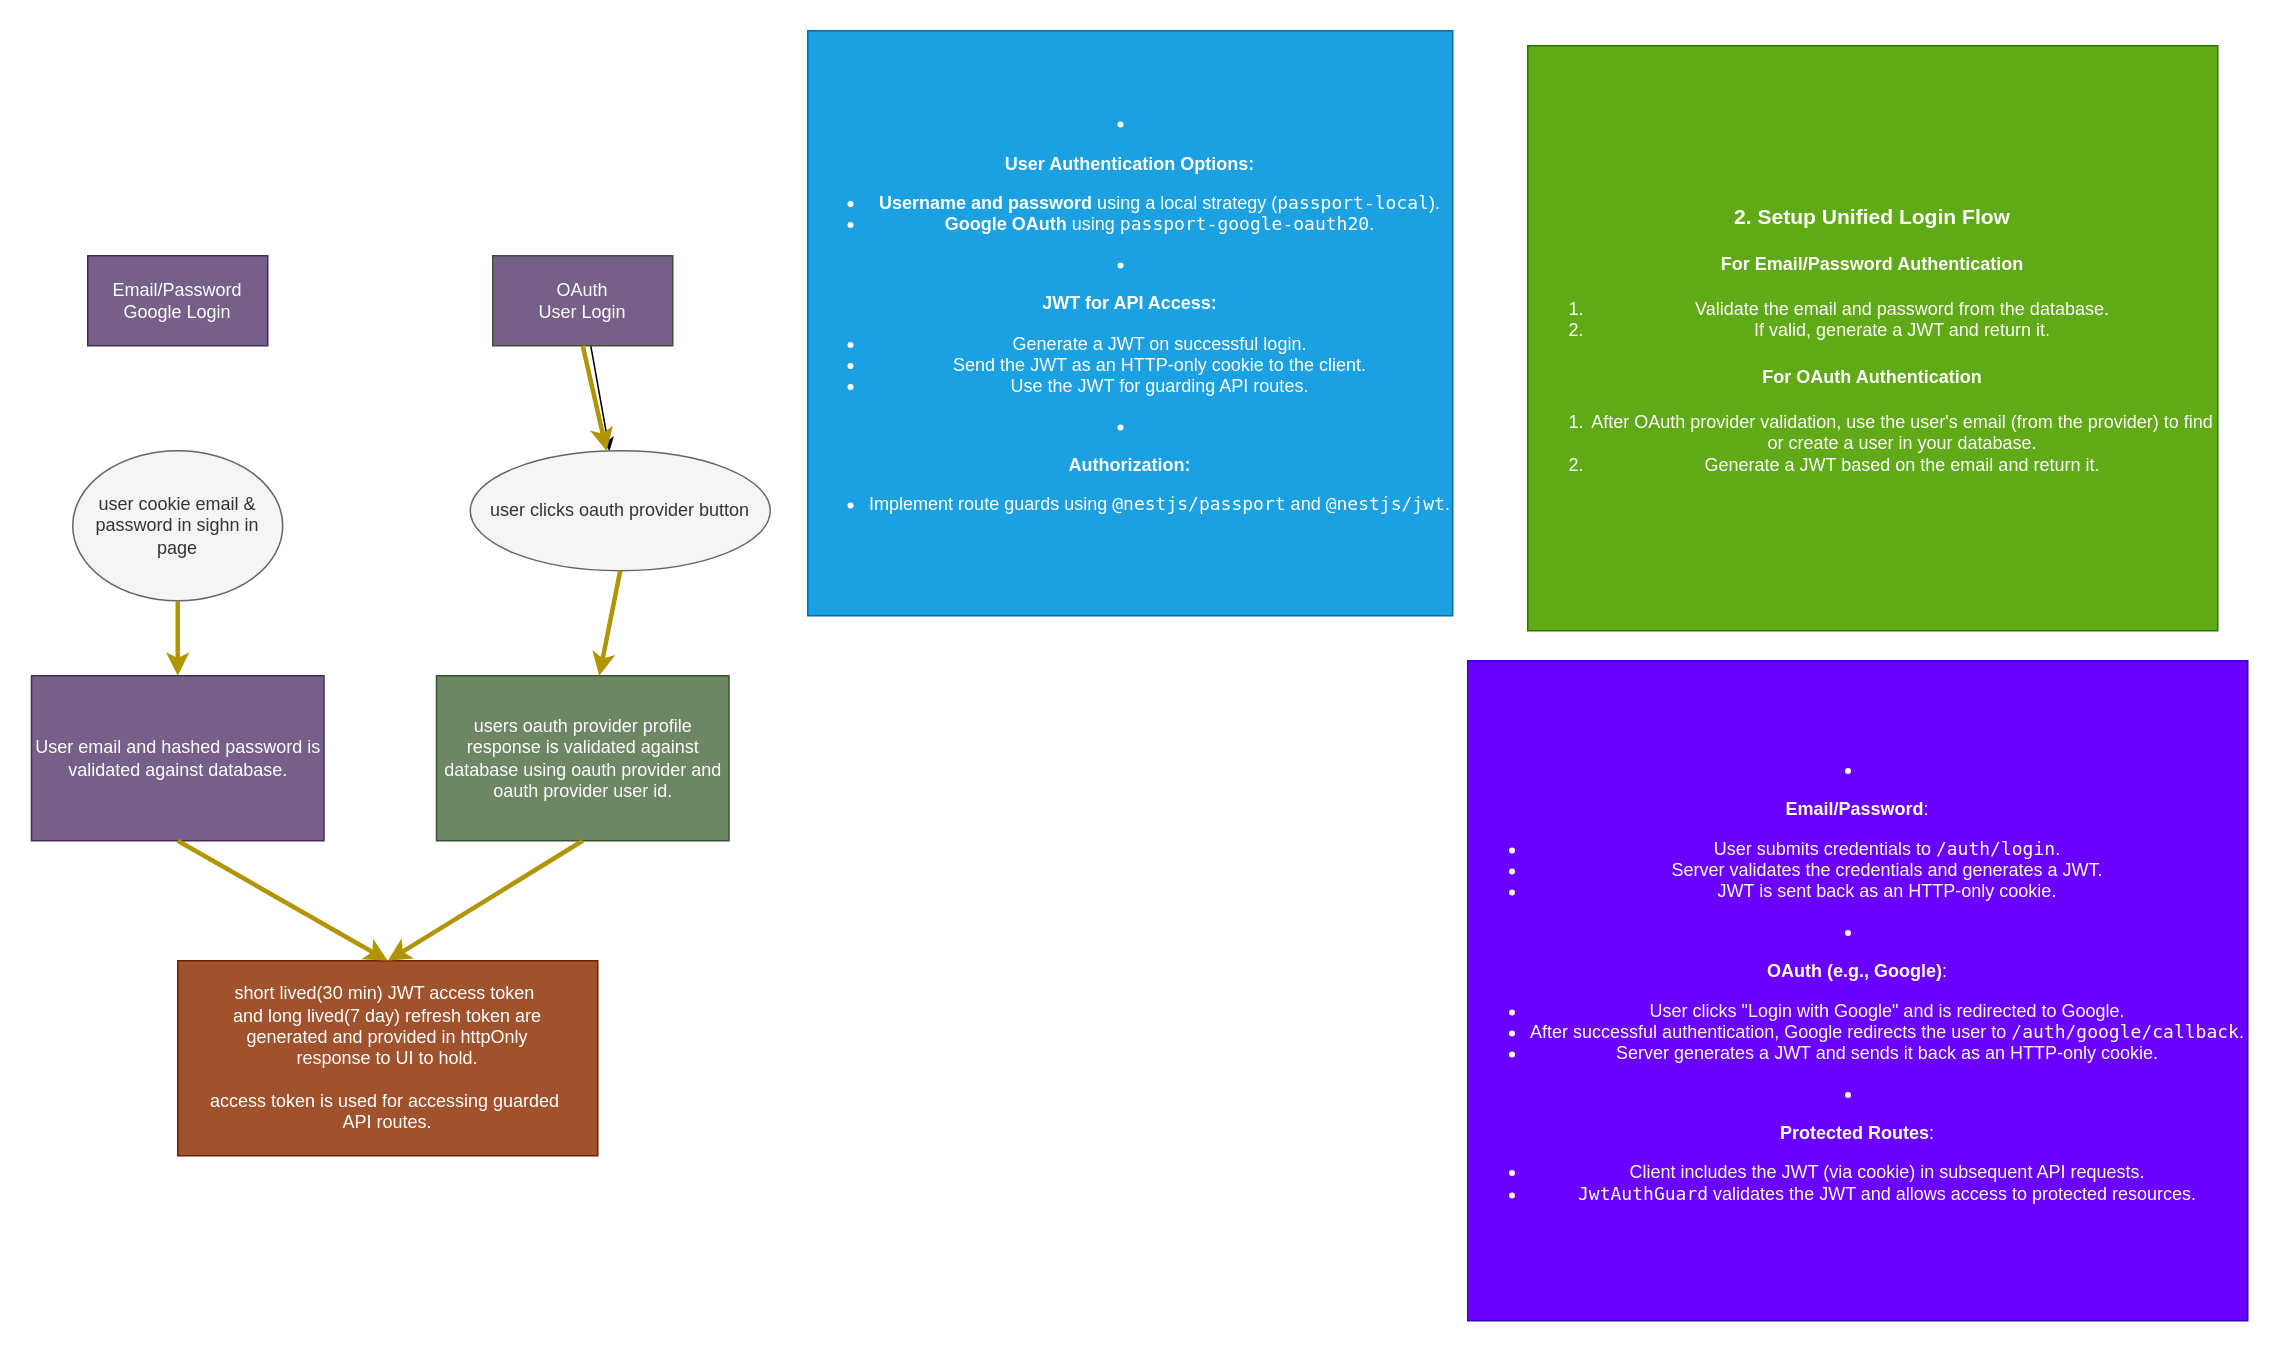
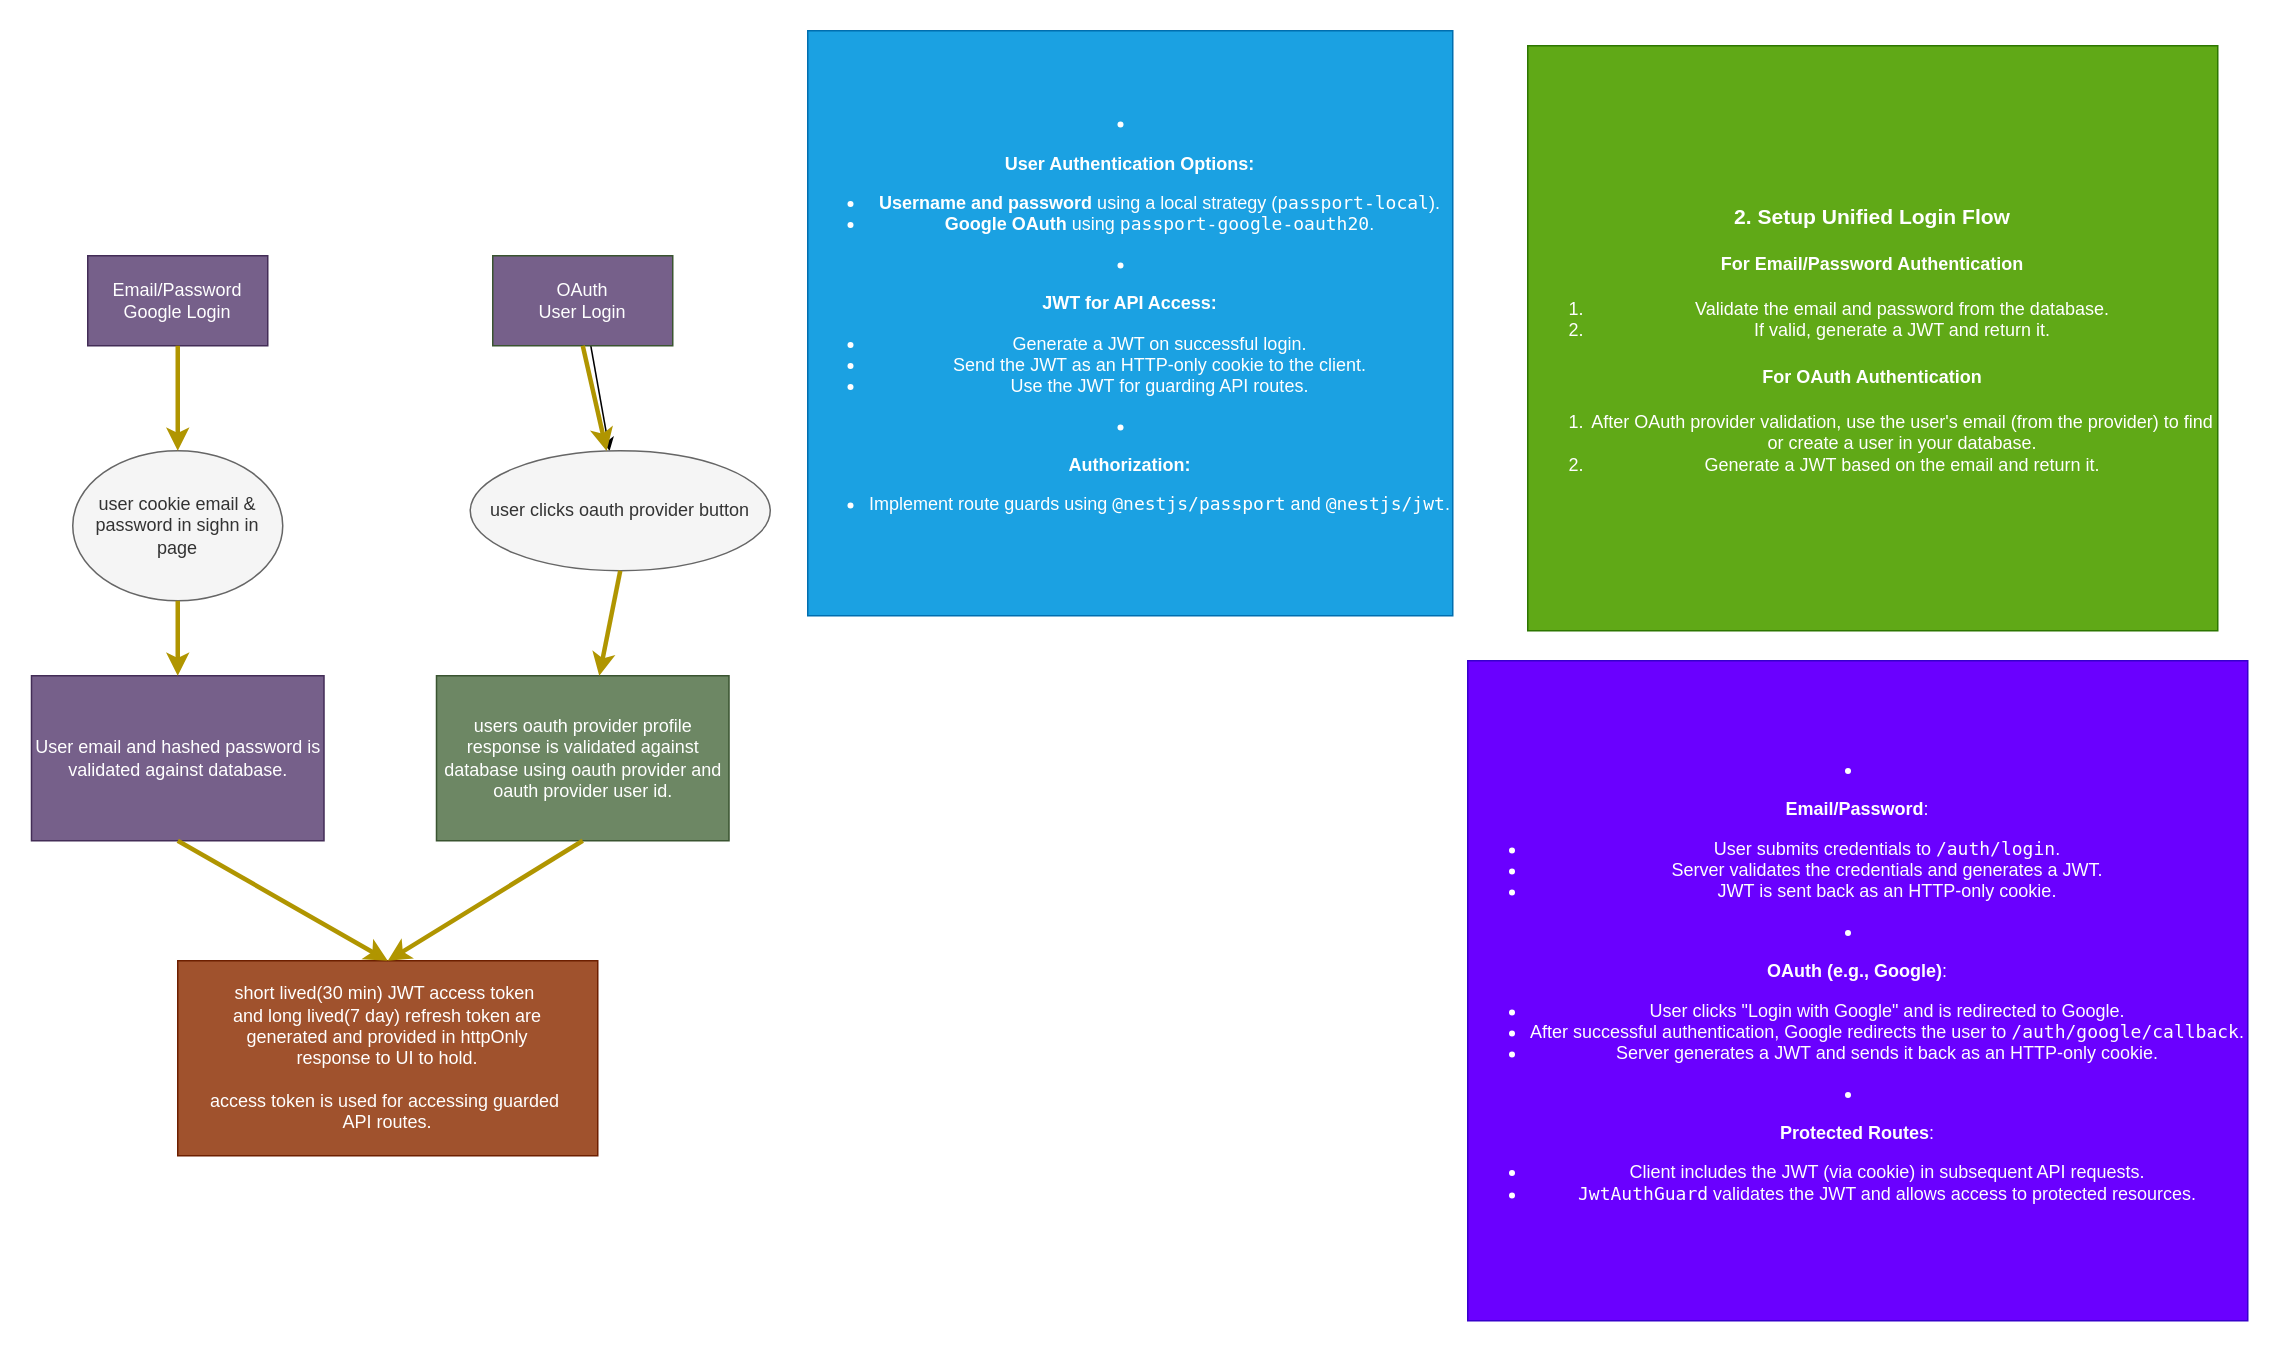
  <mxCell id="0" />
  <mxCell id="1" parent="0" />
  <mxCell id="2" value="&lt;li&gt;&lt;p&gt;&lt;strong&gt;User Authentication Options:&lt;/strong&gt;&lt;/p&gt;&lt;ul&gt;&lt;li&gt;&lt;strong&gt;Username and password&lt;/strong&gt; using a local strategy (&lt;code&gt;passport-local&lt;/code&gt;).&lt;/li&gt;&lt;li&gt;&lt;strong&gt;Google OAuth&lt;/strong&gt; using &lt;code&gt;passport-google-oauth20&lt;/code&gt;.&lt;/li&gt;&lt;/ul&gt;&lt;/li&gt;&lt;li&gt;&lt;p&gt;&lt;strong&gt;JWT for API Access:&lt;/strong&gt;&lt;/p&gt;&lt;ul&gt;&lt;li&gt;Generate a JWT on successful login.&lt;/li&gt;&lt;li&gt;Send the JWT as an HTTP-only cookie to the client.&lt;/li&gt;&lt;li&gt;Use the JWT for guarding API routes.&lt;/li&gt;&lt;/ul&gt;&lt;/li&gt;&lt;li&gt;&lt;p&gt;&lt;strong&gt;Authorization:&lt;/strong&gt;&lt;/p&gt;&lt;ul&gt;&lt;li&gt;Implement route guards using &lt;code&gt;@nestjs/passport&lt;/code&gt; and &lt;code&gt;@nestjs/jwt&lt;/code&gt;.&lt;/li&gt;&lt;/ul&gt;&lt;/li&gt;" style="rounded=0;whiteSpace=wrap;html=1;fillColor=#1ba1e2;fontColor=#ffffff;strokeColor=#006EAF;" parent="1" vertex="1"><mxGeometry x="538" y="20" width="430" height="390" as="geometry" /></mxCell>
  <mxCell id="3" value="&lt;h3&gt;&lt;strong&gt;2. Setup Unified Login Flow&lt;/strong&gt;&lt;/h3&gt;&lt;h4&gt;&lt;strong&gt;For Email/Password Authentication&lt;/strong&gt;&lt;/h4&gt;&lt;ol&gt;&lt;li&gt;Validate the email and password from the database.&lt;/li&gt;&lt;li&gt;If valid, generate a JWT and return it.&lt;/li&gt;&lt;/ol&gt;&lt;h4&gt;&lt;strong&gt;For OAuth Authentication&lt;/strong&gt;&lt;/h4&gt;&lt;ol&gt;&lt;li&gt;After OAuth provider validation, use the user's email (from the provider) to find or create a user in your database.&lt;/li&gt;&lt;li&gt;Generate a JWT based on the email and return it.&lt;/li&gt;&lt;/ol&gt;" style="rounded=0;whiteSpace=wrap;html=1;fillColor=#60a917;fontColor=#ffffff;strokeColor=#2D7600;" parent="1" vertex="1"><mxGeometry x="1018" y="30" width="460" height="390" as="geometry" /></mxCell>
  <mxCell id="4" value="&lt;li&gt;&lt;p&gt;&lt;strong&gt;Email/Password&lt;/strong&gt;:&lt;/p&gt;&lt;ul&gt;&lt;li&gt;User submits credentials to &lt;code&gt;/auth/login&lt;/code&gt;.&lt;/li&gt;&lt;li&gt;Server validates the credentials and generates a JWT.&lt;/li&gt;&lt;li&gt;JWT is sent back as an HTTP-only cookie.&lt;/li&gt;&lt;/ul&gt;&lt;/li&gt;&lt;li&gt;&lt;p&gt;&lt;strong&gt;OAuth (e.g., Google)&lt;/strong&gt;:&lt;/p&gt;&lt;ul&gt;&lt;li&gt;User clicks &quot;Login with Google&quot; and is redirected to Google.&lt;/li&gt;&lt;li&gt;After successful authentication, Google redirects the user to &lt;code&gt;/auth/google/callback&lt;/code&gt;.&lt;/li&gt;&lt;li&gt;Server generates a JWT and sends it back as an HTTP-only cookie.&lt;/li&gt;&lt;/ul&gt;&lt;/li&gt;&lt;li&gt;&lt;p&gt;&lt;strong&gt;Protected Routes&lt;/strong&gt;:&lt;/p&gt;&lt;ul&gt;&lt;li&gt;Client includes the JWT (via cookie) in subsequent API requests.&lt;/li&gt;&lt;li&gt;&lt;code&gt;JwtAuthGuard&lt;/code&gt; validates the JWT and allows access to protected resources.&lt;/li&gt;&lt;/ul&gt;&lt;/li&gt;" style="rounded=0;whiteSpace=wrap;html=1;fillColor=#6a00ff;fontColor=#ffffff;strokeColor=#3700CC;" parent="1" vertex="1"><mxGeometry x="978" y="440" width="520" height="440" as="geometry" /></mxCell>
  <mxCell id="5" value="user cookie email &amp;amp; password in sighn in page" style="ellipse;whiteSpace=wrap;html=1;fillColor=#f5f5f5;strokeColor=#666666;fontColor=#333333;" parent="1" vertex="1"><mxGeometry x="48" y="300" width="140" height="100" as="geometry" /></mxCell>
  <mxCell id="6" value="Email/Password&lt;br&gt;Google Login" style="rounded=0;whiteSpace=wrap;html=1;fillColor=#76608a;fontColor=#ffffff;strokeColor=#432D57;" vertex="1" parent="1"><mxGeometry x="58" y="170" width="120" height="60" as="geometry" /></mxCell>
  <mxCell id="7" value="" style="edgeStyle=none;html=1;" edge="1" parent="1" source="8" target="9"><mxGeometry relative="1" as="geometry" /></mxCell>
  <mxCell id="8" value="OAuth&lt;br&gt;User Login" style="rounded=0;whiteSpace=wrap;html=1;fillColor=#76608a;fontColor=#ffffff;strokeColor=#3A5431;" vertex="1" parent="1"><mxGeometry x="328" y="170" width="120" height="60" as="geometry" /></mxCell>
  <mxCell id="9" value="user clicks oauth provider button" style="ellipse;whiteSpace=wrap;html=1;fillColor=#f5f5f5;fontColor=#333333;strokeColor=#666666;" vertex="1" parent="1"><mxGeometry x="313" y="300" width="200" height="80" as="geometry" /></mxCell>
  <mxCell id="10" value="User email and hashed password is validated against database." style="rounded=0;whiteSpace=wrap;html=1;fillColor=#76608a;strokeColor=#432D57;fontColor=#ffffff;" vertex="1" parent="1"><mxGeometry x="20.5" y="450" width="195" height="110" as="geometry" /></mxCell>
  <mxCell id="11" value="users oauth provider profile response is validated against database using oauth provider and oauth provider user id." style="rounded=0;whiteSpace=wrap;html=1;fillColor=#6d8764;fontColor=#ffffff;strokeColor=#3A5431;" vertex="1" parent="1"><mxGeometry x="290.5" y="450" width="195" height="110" as="geometry" /></mxCell>
+ <mxCell id="12" value="" style="endArrow=classic;html=1;exitX=0.5;exitY=1;exitDx=0;exitDy=0;entryX=0.5;entryY=0;entryDx=0;entryDy=0;fillColor=#e3c800;strokeColor=#B09500;strokeWidth=3;" edge="1" parent="1" source="6" target="5"><mxGeometry width="50" height="50" relative="1" as="geometry"><mxPoint x="668" y="320" as="sourcePoint" /><mxPoint x="98" y="290" as="targetPoint" /></mxGeometry></mxCell>
  <mxCell id="13" value="" style="endArrow=classic;html=1;exitX=0.5;exitY=1;exitDx=0;exitDy=0;entryX=0.5;entryY=0;entryDx=0;entryDy=0;fillColor=#e3c800;strokeColor=#B09500;strokeWidth=3;" edge="1" parent="1" source="5" target="10"><mxGeometry width="50" height="50" relative="1" as="geometry"><mxPoint x="668" y="320" as="sourcePoint" /><mxPoint y="270" as="targetPoint" x="718" /></mxGeometry></mxCell>
  <mxCell id="14" value="" style="endArrow=classic;html=1;exitX=0.5;exitY=1;exitDx=0;exitDy=0;fillColor=#e3c800;strokeColor=#B09500;strokeWidth=3;" edge="1" parent="1" source="8" target="9"><mxGeometry width="50" height="50" relative="1" as="geometry"><mxPoint x="398" y="240" as="sourcePoint" /><mxPoint y="270" as="targetPoint" x="718" /></mxGeometry></mxCell>
  <mxCell id="15" value="" style="endArrow=classic;html=1;exitX=0.5;exitY=1;exitDx=0;exitDy=0;fillColor=#e3c800;strokeColor=#B09500;strokeWidth=3;" edge="1" parent="1" source="9" target="11"><mxGeometry width="50" height="50" relative="1" as="geometry"><mxPoint x="668" y="320" as="sourcePoint" /><mxPoint y="270" as="targetPoint" x="718" /></mxGeometry></mxCell>
  <mxCell id="16" value="short lived(30 min) JWT access token&amp;nbsp;&lt;br&gt;and long lived(7 day) refresh token are&lt;br&gt;generated and provided in httpOnly&lt;br&gt;response to UI to hold.&lt;br&gt;&lt;br&gt;access token is used for accessing guarded&amp;nbsp;&lt;br&gt;API routes." style="rounded=0;whiteSpace=wrap;html=1;fillColor=#a0522d;fontColor=#ffffff;strokeColor=#6D1F00;" vertex="1" parent="1"><mxGeometry x="118" y="640" width="280" height="130" as="geometry" /></mxCell>
  <mxCell id="17" value="" style="endArrow=classic;html=1;exitX=0.5;exitY=1;exitDx=0;exitDy=0;entryX=0.5;entryY=0;entryDx=0;entryDy=0;fillColor=#e3c800;strokeColor=#B09500;strokeWidth=3;" edge="1" parent="1" source="10" target="16"><mxGeometry width="50" height="50" relative="1" as="geometry"><mxPoint x="668" y="510" as="sourcePoint" /><mxPoint y="460" as="targetPoint" x="718" /></mxGeometry></mxCell>
  <mxCell id="18" value="" style="endArrow=classic;html=1;exitX=0.5;exitY=1;exitDx=0;exitDy=0;entryX=0.5;entryY=0;entryDx=0;entryDy=0;fillColor=#e3c800;strokeColor=#B09500;strokeWidth=3;" edge="1" parent="1" source="11" target="16"><mxGeometry width="50" height="50" relative="1" as="geometry"><mxPoint x="668" y="510" as="sourcePoint" /><mxPoint y="460" as="targetPoint" x="718" /></mxGeometry></mxCell>
